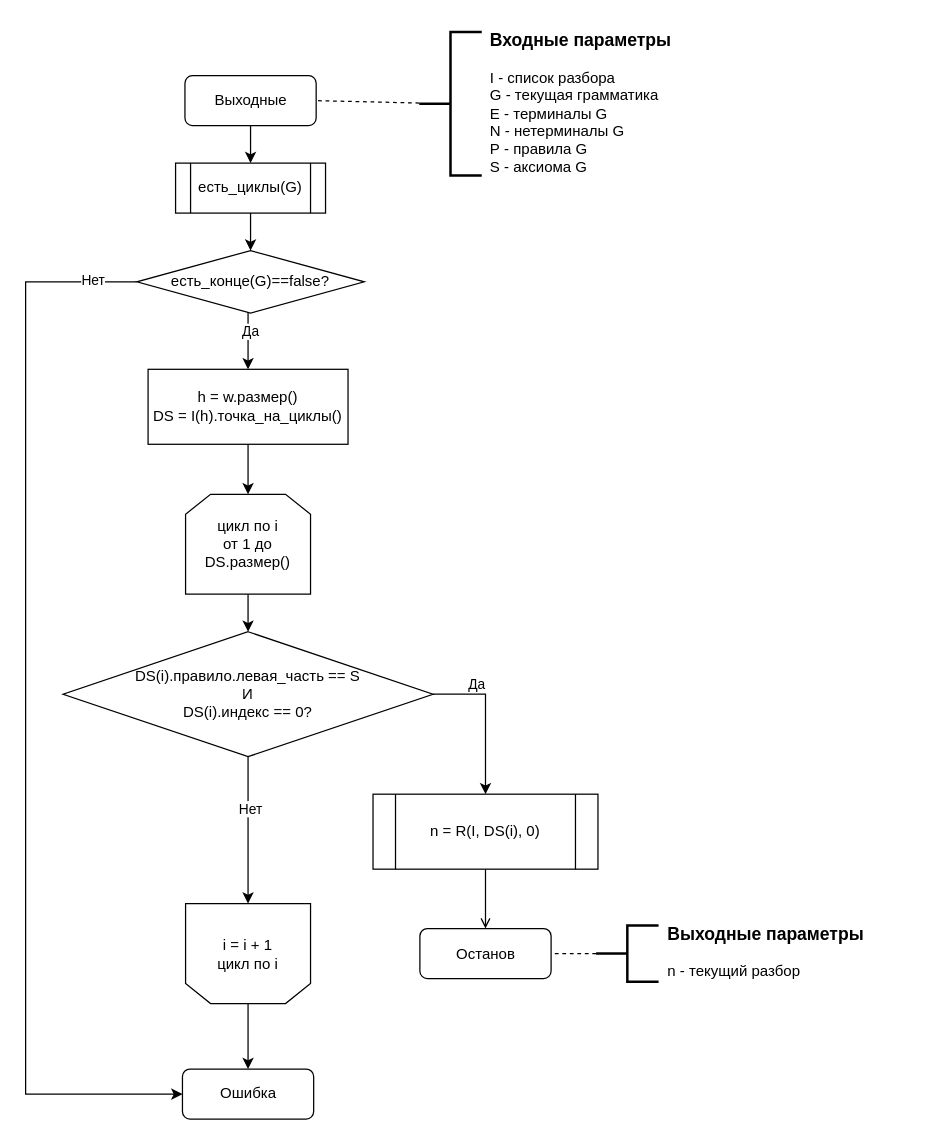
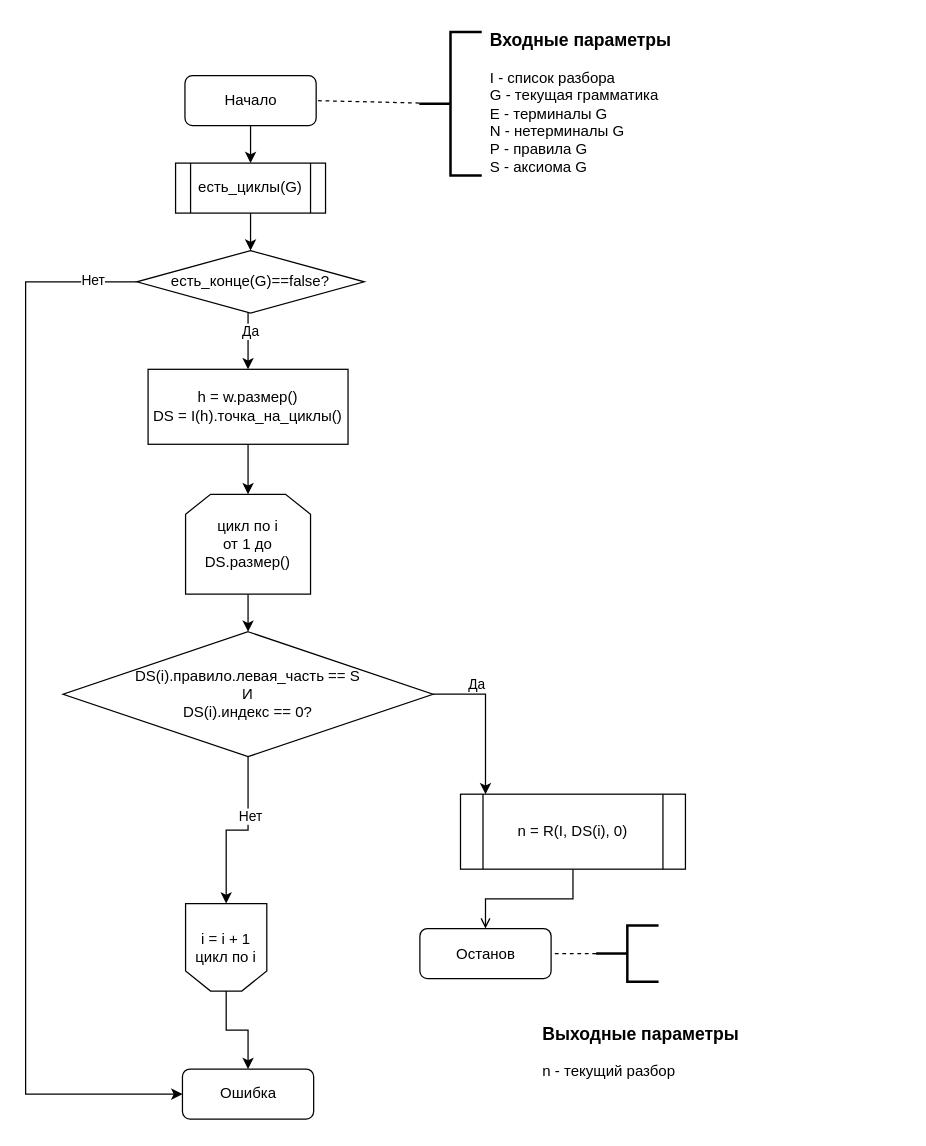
  <mxCell id="0" />
  <mxCell id="1" parent="0" />
  <mxCell id="2" style="edgeStyle=orthogonalEdgeStyle;rounded=0;orthogonalLoop=1;jettySize=auto;html=1;" edge="1" parent="1" source="3" target="26"><mxGeometry relative="1" as="geometry"><mxPoint x="200.059" y="137.5" as="targetPoint" /></mxGeometry></mxCell>
- <mxCell id="3" value="Выходные" style="rounded=1;whiteSpace=wrap;html=1;fontSize=12;glass=0;strokeWidth=1;shadow=0;" vertex="1" parent="1"><mxGeometry x="147.5" y="60" width="105" height="40" as="geometry" /></mxCell>
+ <mxCell id="3" value="Начало" style="rounded=1;whiteSpace=wrap;html=1;fontSize=12;glass=0;strokeWidth=1;shadow=0;" vertex="1" parent="1"><mxGeometry x="147.5" y="60" width="105" height="40" as="geometry" /></mxCell>
  <mxCell id="4" style="edgeStyle=none;rounded=0;orthogonalLoop=1;jettySize=auto;html=1;entryX=1;entryY=0.5;entryDx=0;entryDy=0;endArrow=none;endFill=0;dashed=1;" edge="1" parent="1" source="5" target="3"><mxGeometry relative="1" as="geometry" /></mxCell>
  <mxCell id="5" value="" style="strokeWidth=2;html=1;shape=mxgraph.flowchart.annotation_2;align=left;labelPosition=right;pointerEvents=1;" vertex="1" parent="1"><mxGeometry x="335" y="25" width="50" height="115" as="geometry" /></mxCell>
  <mxCell id="6" value="&lt;h3&gt;Входные параметры&lt;/h3&gt;&lt;p&gt;&lt;span style=&quot;text-align: center&quot;&gt;I - список разбора&amp;nbsp;&lt;/span&gt;&lt;span style=&quot;text-align: center&quot;&gt;&lt;br&gt;&lt;/span&gt;&lt;span style=&quot;text-align: center&quot;&gt;G - текущая грамматика&lt;/span&gt;&lt;span style=&quot;text-align: center&quot;&gt;&lt;br&gt;E - терминалы G&lt;br&gt;N - нетерминалы G&lt;br&gt;Р - правила G&lt;br&gt;&lt;/span&gt;&lt;span style=&quot;text-align: center&quot;&gt;S - аксиома G&lt;br&gt;&lt;/span&gt;&lt;/p&gt;" style="text;html=1;strokeColor=none;fillColor=none;spacing=5;spacingTop=-20;whiteSpace=wrap;overflow=hidden;rounded=0;" vertex="1" parent="1"><mxGeometry x="387" y="20" width="190" height="120" as="geometry" /></mxCell>
  <mxCell id="7" style="edgeStyle=orthogonalEdgeStyle;rounded=0;orthogonalLoop=1;jettySize=auto;html=1;exitX=1;exitY=0.5;exitDx=0;exitDy=0;" edge="1" parent="1" source="11" target="19"><mxGeometry relative="1" as="geometry"><mxPoint x="388" y="605" as="targetPoint" /><Array as="points"><mxPoint x="388" y="555" /></Array></mxGeometry></mxCell>
  <mxCell id="8" value="Да" style="edgeLabel;html=1;align=center;verticalAlign=middle;resizable=0;points=[];" vertex="1" connectable="0" parent="7"><mxGeometry x="-0.276" y="-1" relative="1" as="geometry"><mxPoint x="-6.94" y="-11" as="offset" /></mxGeometry></mxCell>
  <mxCell id="9" style="edgeStyle=orthogonalEdgeStyle;rounded=0;orthogonalLoop=1;jettySize=auto;html=1;entryX=0.5;entryY=1;entryDx=0;entryDy=0;" edge="1" parent="1" source="11" target="17"><mxGeometry relative="1" as="geometry" /></mxCell>
  <mxCell id="10" value="Нет" style="edgeLabel;html=1;align=center;verticalAlign=middle;resizable=0;points=[];" vertex="1" connectable="0" parent="9"><mxGeometry x="-0.305" y="1" relative="1" as="geometry"><mxPoint as="offset" /></mxGeometry></mxCell>
  <mxCell id="11" value="DS(i).правило.левая_часть == S&lt;br&gt;И&lt;br&gt;DS(i).индекс == 0?" style="rhombus;whiteSpace=wrap;html=1;" vertex="1" parent="1"><mxGeometry x="50" y="505" width="296" height="100" as="geometry" /></mxCell>
  <mxCell id="12" style="edgeStyle=orthogonalEdgeStyle;rounded=0;orthogonalLoop=1;jettySize=auto;html=1;" edge="1" parent="1" source="13" target="15"><mxGeometry relative="1" as="geometry" /></mxCell>
  <mxCell id="13" value="h = w.размер()&lt;br&gt;DS = I(h).точка_на_циклы()" style="rounded=0;whiteSpace=wrap;html=1;" vertex="1" parent="1"><mxGeometry x="118" y="295" width="160" height="60" as="geometry" /></mxCell>
  <mxCell id="14" style="edgeStyle=orthogonalEdgeStyle;rounded=0;orthogonalLoop=1;jettySize=auto;html=1;" edge="1" parent="1" source="15" target="11"><mxGeometry relative="1" as="geometry" /></mxCell>
  <mxCell id="15" value="цикл по i&lt;br&gt;от 1 до DS.размер()" style="shape=loopLimit;whiteSpace=wrap;html=1;" vertex="1" parent="1"><mxGeometry x="148" y="395" width="100" height="80" as="geometry" /></mxCell>
  <mxCell id="16" style="edgeStyle=orthogonalEdgeStyle;rounded=0;orthogonalLoop=1;jettySize=auto;html=1;" edge="1" parent="1" source="17" target="24"><mxGeometry relative="1" as="geometry" /></mxCell>
- <mxCell id="17" value="i = i + 1&lt;br&gt;цикл по i" style="shape=loopLimit;whiteSpace=wrap;html=1;direction=west;" vertex="1" parent="1"><mxGeometry x="148" y="722.5" width="100" height="80" as="geometry" /></mxCell>
+ <mxCell id="17" value="i = i + 1&lt;br&gt;цикл по i" style="shape=loopLimit;whiteSpace=wrap;html=1;direction=west;" vertex="1" parent="1"><mxGeometry x="148" y="722.5" width="65" height="70" as="geometry" /></mxCell>
  <mxCell id="18" style="edgeStyle=orthogonalEdgeStyle;rounded=0;orthogonalLoop=1;jettySize=auto;html=1;endArrow=open;" edge="1" parent="1" source="19" target="20"><mxGeometry relative="1" as="geometry"><mxPoint x="388" y="775" as="targetPoint" /></mxGeometry></mxCell>
- <mxCell id="19" value="n = R(I, DS(i), 0)" style="shape=process;whiteSpace=wrap;html=1;backgroundOutline=1;" vertex="1" parent="1"><mxGeometry x="298" y="635" width="180" height="60" as="geometry" /></mxCell>
+ <mxCell id="19" value="n = R(I, DS(i), 0)" style="shape=process;whiteSpace=wrap;html=1;backgroundOutline=1;" vertex="1" parent="1"><mxGeometry x="368" y="635" width="180" height="60" as="geometry" /></mxCell>
  <mxCell id="20" value="Останов" style="rounded=1;whiteSpace=wrap;html=1;fontSize=12;glass=0;strokeWidth=1;shadow=0;" vertex="1" parent="1"><mxGeometry x="335.5" y="742.5" width="105" height="40" as="geometry" /></mxCell>
  <mxCell id="21" value="" style="strokeWidth=2;html=1;shape=mxgraph.flowchart.annotation_2;align=left;labelPosition=right;pointerEvents=1;" vertex="1" parent="1"><mxGeometry x="476.5" y="740" width="50" height="45" as="geometry" /></mxCell>
- <mxCell id="22" value="&lt;h3&gt;Выходные параметры&lt;/h3&gt;&lt;p&gt;&lt;span style=&quot;text-align: center&quot;&gt;n - текущий разбор&lt;br&gt;&lt;/span&gt;&lt;span style=&quot;text-align: center&quot;&gt;&lt;br&gt;&lt;/span&gt;&lt;/p&gt;" style="text;html=1;strokeColor=none;fillColor=none;spacing=5;spacingTop=-20;whiteSpace=wrap;overflow=hidden;rounded=0;" vertex="1" parent="1"><mxGeometry x="528.5" y="735" width="190" height="60" as="geometry" /></mxCell>
+ <mxCell id="22" value="&lt;h3&gt;Выходные параметры&lt;/h3&gt;&lt;p&gt;&lt;span style=&quot;text-align: center&quot;&gt;n - текущий разбор&lt;br&gt;&lt;/span&gt;&lt;span style=&quot;text-align: center&quot;&gt;&lt;br&gt;&lt;/span&gt;&lt;/p&gt;" style="text;html=1;strokeColor=none;fillColor=none;spacing=5;spacingTop=-20;whiteSpace=wrap;overflow=hidden;rounded=0;" vertex="1" parent="1"><mxGeometry x="428.5" y="815" width="190" height="60" as="geometry" /></mxCell>
  <mxCell id="23" style="edgeStyle=none;rounded=0;orthogonalLoop=1;jettySize=auto;html=1;entryX=1;entryY=0.5;entryDx=0;entryDy=0;endArrow=none;endFill=0;dashed=1;" edge="1" parent="1" source="21" target="20"><mxGeometry relative="1" as="geometry"><mxPoint x="460.5" y="767.5" as="targetPoint" /></mxGeometry></mxCell>
  <mxCell id="24" value="Ошибка" style="rounded=1;whiteSpace=wrap;html=1;fontSize=12;glass=0;strokeWidth=1;shadow=0;" vertex="1" parent="1"><mxGeometry x="145.5" y="855" width="105" height="40" as="geometry" /></mxCell>
  <mxCell id="25" style="edgeStyle=orthogonalEdgeStyle;rounded=0;orthogonalLoop=1;jettySize=auto;html=1;" edge="1" parent="1" source="26" target="31"><mxGeometry relative="1" as="geometry" /></mxCell>
  <mxCell id="26" value="есть_циклы(G)" style="shape=process;whiteSpace=wrap;html=1;backgroundOutline=1;" vertex="1" parent="1"><mxGeometry x="140" y="130" width="120" height="40" as="geometry" /></mxCell>
  <mxCell id="27" style="edgeStyle=orthogonalEdgeStyle;rounded=0;orthogonalLoop=1;jettySize=auto;html=1;" edge="1" parent="1" source="31" target="13"><mxGeometry relative="1" as="geometry"><Array as="points"><mxPoint x="198" y="270" /><mxPoint x="198" y="270" /></Array></mxGeometry></mxCell>
  <mxCell id="28" value="Да" style="edgeLabel;html=1;align=center;verticalAlign=middle;resizable=0;points=[];" vertex="1" connectable="0" parent="27"><mxGeometry x="-0.338" y="1" relative="1" as="geometry"><mxPoint as="offset" /></mxGeometry></mxCell>
  <mxCell id="29" style="edgeStyle=orthogonalEdgeStyle;rounded=0;orthogonalLoop=1;jettySize=auto;html=1;entryX=0;entryY=0.5;entryDx=0;entryDy=0;" edge="1" parent="1" source="31" target="24"><mxGeometry relative="1" as="geometry"><mxPoint x="30" y="660" as="targetPoint" /><Array as="points"><mxPoint x="20" y="225" /><mxPoint x="20" y="875" /></Array></mxGeometry></mxCell>
  <mxCell id="30" value="Нет" style="edgeLabel;html=1;align=center;verticalAlign=middle;resizable=0;points=[];" vertex="1" connectable="0" parent="29"><mxGeometry x="-0.917" y="-2" relative="1" as="geometry"><mxPoint as="offset" /></mxGeometry></mxCell>
  <mxCell id="31" value="&lt;span&gt;есть_конце(G)==false?&lt;/span&gt;" style="rhombus;whiteSpace=wrap;html=1;" vertex="1" parent="1"><mxGeometry x="109" y="200" width="182" height="50" as="geometry" /></mxCell>
